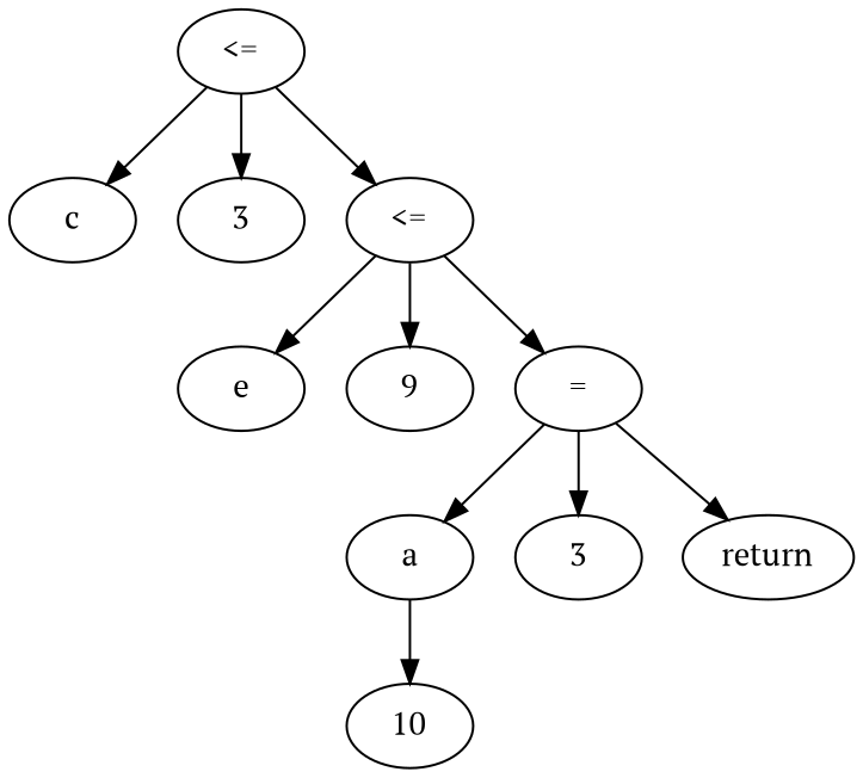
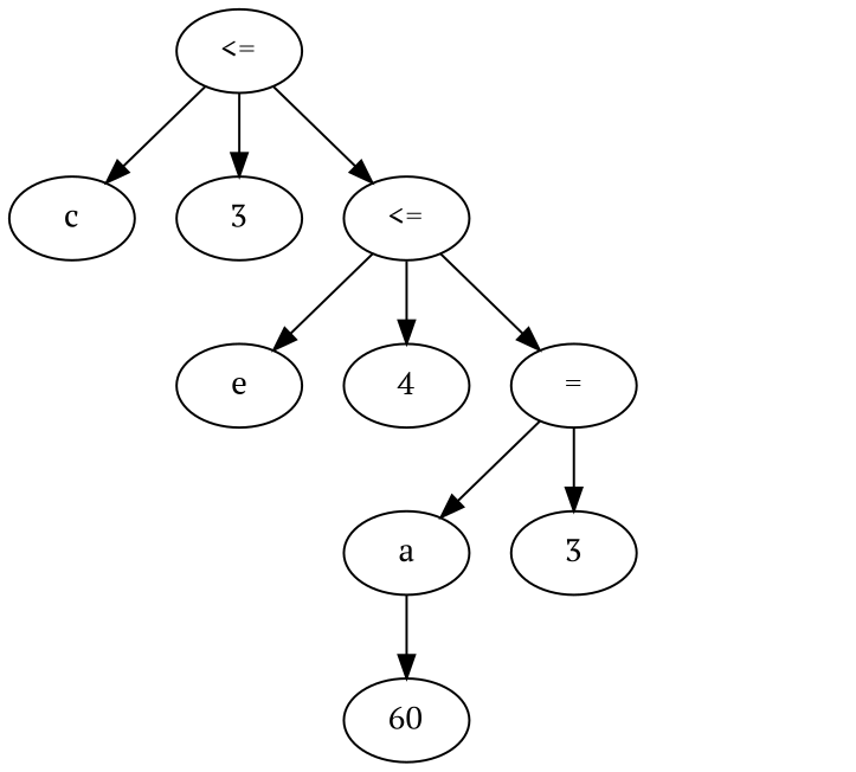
  digraph {
    fontname="PT Serif"
    node [fontname="PT Serif"]
    edge [fontname="PT Serif"]
    n1 [label="<="]
    n2 [label=c]
    n3 [label=3]
    n4 [label="<="]
    n5 [label=e]
-   n6 [label=9]
+   n6 [label=4]
    n7 [label="="]
    n8 [label=a]
    n9 [label=3]
-   n10 [label=return]
-   n11 [label=10]
+   n11 [label=60]
    n1 -> n2
    n1 -> n3
    n1 -> n4
    n4 -> n5
    n4 -> n6
    n4 -> n7
    n7 -> n8
    n7 -> n9
-   n7 -> n10
    n8 -> n11
  }
